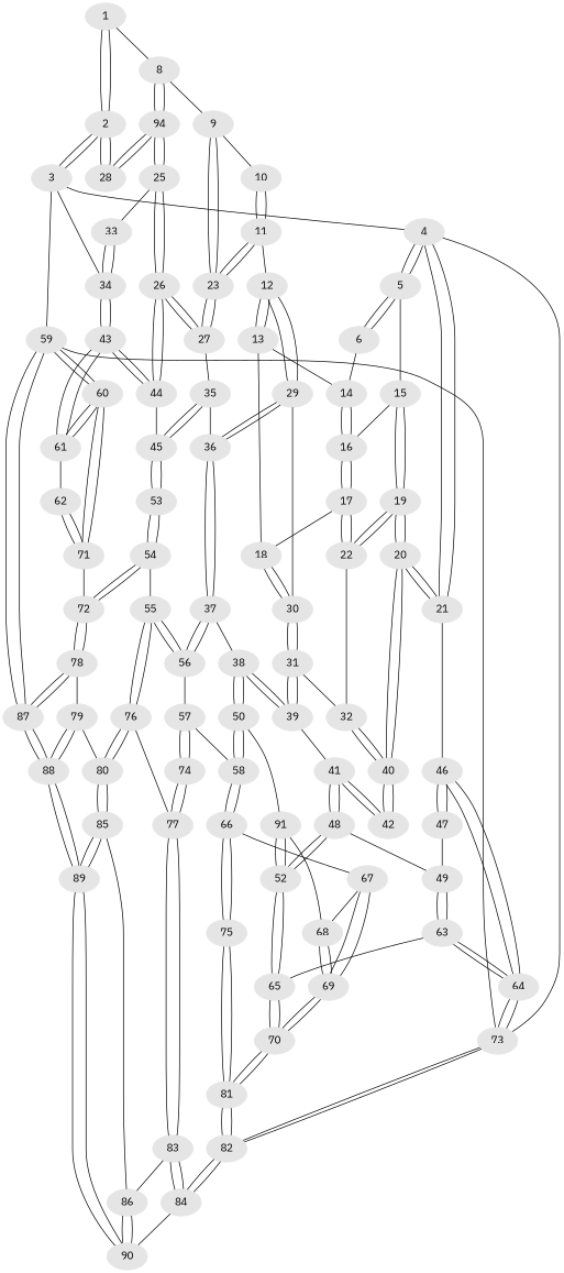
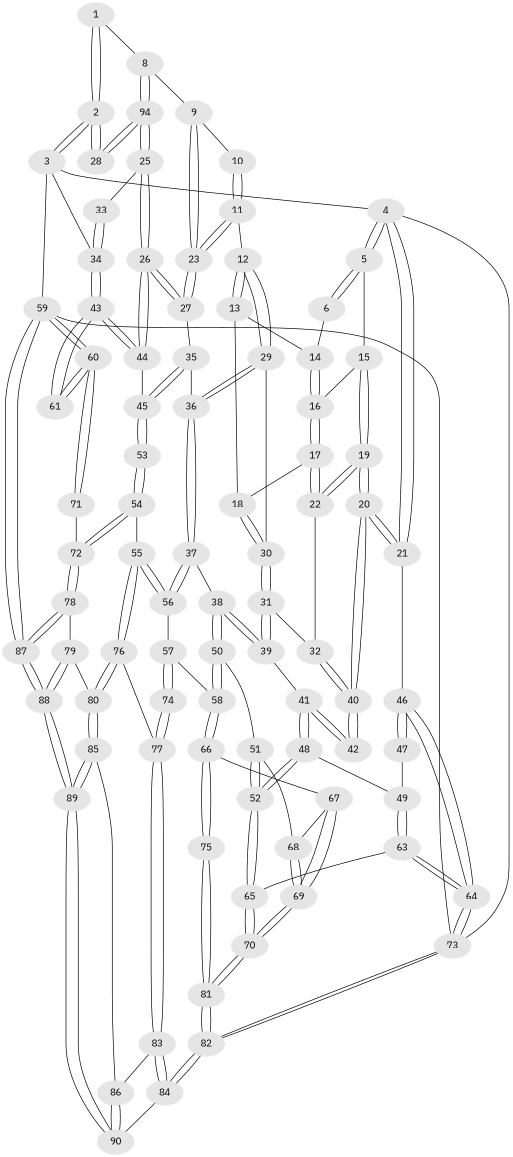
  graph {
    fontname="IBM Plex Sans"
    node [color=gray90 fontname="IBM Plex Sans" style=filled]
    edge [fontname="IBM Plex Sans"]
    1
    2
    8
    3
    28
    9
    n7 [label=94]
    4
    34
    59
    5
    21
    73
    43
    60
    87
    6
    15
    46
    82
    14
    16
    19
    10
    11
    23
    25
    27
    12
    13
    29
    18
    30
    36
    17
    22
    20
    32
    31
    40
    42
    47
    64
    35
    26
    33
    44
    45
    37
    39
    41
    61
    53
    38
    56
    50
    57
-   51 [label=91]
+   51
    58
    48
    49
    52
-   62
    54
    63
    65
    68
    66
    69
    70
    55
    72
    71
    76
    78
    77
    80
    74
    67
    75
    88
    81
    79
    84
    83
    85
    86
    89
    90
    1 -- 2
    1 -- 2
    1 -- 8
    2 -- 3
    2 -- 3
    2 -- 28
    2 -- 28
    8 -- 9
    8 -- n7
    8 -- n7
    3 -- 4
    3 -- 34
    3 -- 59
    9 -- 10
    9 -- 23
    9 -- 23
    n7 -- 28
    n7 -- 28
    n7 -- 25
    n7 -- 25
    4 -- 5
    4 -- 5
    4 -- 21
    4 -- 21
    4 -- 73
    34 -- 43
    34 -- 43
    59 -- 73
    59 -- 60
    59 -- 60
    59 -- 87
    59 -- 87
    5 -- 6
    5 -- 6
    5 -- 15
    21 -- 46
    73 -- 82
    73 -- 82
    43 -- 44
    43 -- 44
    43 -- 61
    43 -- 61
    60 -- 61
    60 -- 61
    60 -- 71
    60 -- 71
    87 -- 88
    87 -- 88
    6 -- 14
    15 -- 16
    15 -- 19
    15 -- 19
    46 -- 47
    46 -- 47
    46 -- 64
    46 -- 64
    82 -- 84
    82 -- 84
    14 -- 16
    14 -- 16
    16 -- 17
    16 -- 17
    19 -- 22
    19 -- 22
    19 -- 20
    19 -- 20
    10 -- 11
    10 -- 11
    11 -- 23
    11 -- 23
    11 -- 12
    23 -- 27
    23 -- 27
    25 -- 26
    25 -- 26
    25 -- 33
    27 -- 35
    12 -- 13
    12 -- 13
    12 -- 29
    12 -- 29
    13 -- 14
    13 -- 18
    29 -- 30
    29 -- 36
    29 -- 36
    18 -- 30
    18 -- 30
    30 -- 31
    30 -- 31
    36 -- 37
    36 -- 37
    17 -- 18
    17 -- 22
    17 -- 22
    22 -- 32
    20 -- 21
    20 -- 21
    20 -- 40
    20 -- 40
    32 -- 40
    32 -- 40
    31 -- 32
    31 -- 39
    31 -- 39
    40 -- 42
    40 -- 42
    47 -- 49
    64 -- 73
    64 -- 73
    35 -- 36
    35 -- 45
    35 -- 45
    26 -- 27
    26 -- 27
    26 -- 44
    26 -- 44
    33 -- 34
    33 -- 34
    44 -- 45
    45 -- 53
    45 -- 53
    37 -- 38
    37 -- 56
    37 -- 56
    39 -- 41
    41 -- 42
    41 -- 42
    41 -- 48
    41 -- 48
-   61 -- 62
    53 -- 54
    53 -- 54
    38 -- 39
    38 -- 39
    38 -- 50
    38 -- 50
    56 -- 57
    50 -- 51
    50 -- 58
    50 -- 58
    57 -- 58
    57 -- 74
    57 -- 74
    51 -- 52
    51 -- 52
    51 -- 68
    58 -- 66
    58 -- 66
    48 -- 49
    48 -- 52
    48 -- 52
    49 -- 63
    49 -- 63
    52 -- 65
    52 -- 65
-   62 -- 71
-   62 -- 71
    54 -- 55
    54 -- 72
    54 -- 72
    63 -- 64
    63 -- 64
    63 -- 65
    65 -- 70
    65 -- 70
    68 -- 69
    68 -- 69
    66 -- 67
    66 -- 75
    66 -- 75
    69 -- 70
    69 -- 70
    70 -- 81
    70 -- 81
    55 -- 56
    55 -- 56
    55 -- 76
    55 -- 76
    72 -- 78
    72 -- 78
    71 -- 72
    76 -- 77
    76 -- 80
    76 -- 80
    78 -- 87
    78 -- 87
    78 -- 79
    77 -- 83
    77 -- 83
    80 -- 85
    80 -- 85
    74 -- 77
    74 -- 77
    67 -- 68
    67 -- 69
    67 -- 69
    75 -- 81
    75 -- 81
    88 -- 89
    88 -- 89
    81 -- 82
    81 -- 82
    79 -- 80
    79 -- 88
    79 -- 88
    84 -- 90
    83 -- 84
    83 -- 84
    83 -- 86
    85 -- 86
    85 -- 89
    85 -- 89
    86 -- 90
    86 -- 90
    89 -- 90
    89 -- 90
  }
